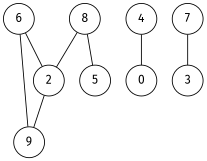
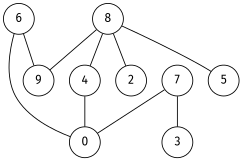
  graph {
    fontname="Fira Sans"
    node [fontname="Fira Sans" shape=circle]
    edge [fontname="Fira Sans"]
    6
    0
    n3 [label=9]
    7
    3
    8
    2
    4
    5
-   6 -- 2
+   6 -- 0
    6 -- n3
+   7 -- 0
    7 -- 3
-   2 -- n3
+   8 -- n3
    8 -- 2
+   8 -- 4
    8 -- 5
    4 -- 0
  }
